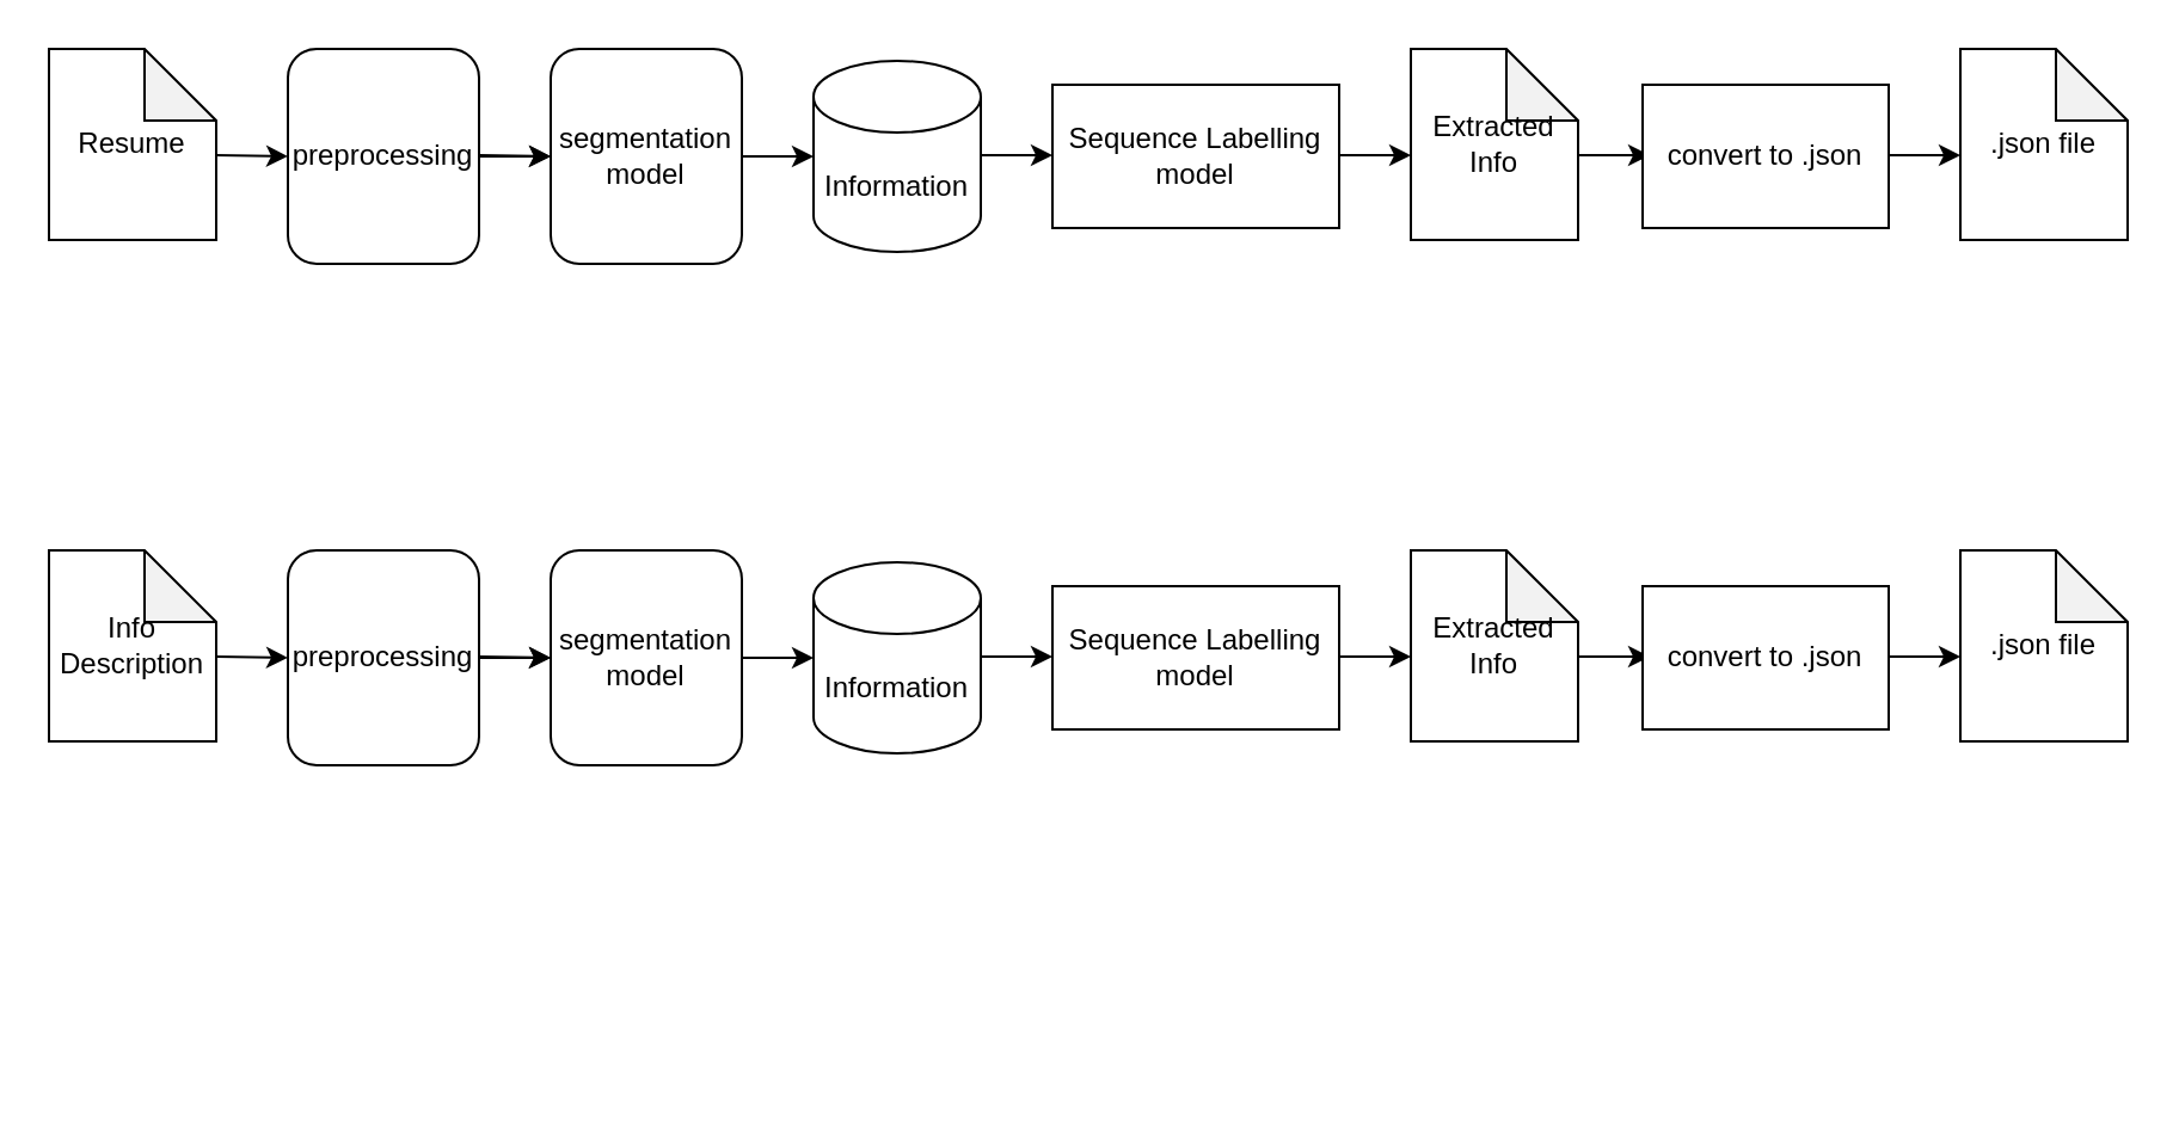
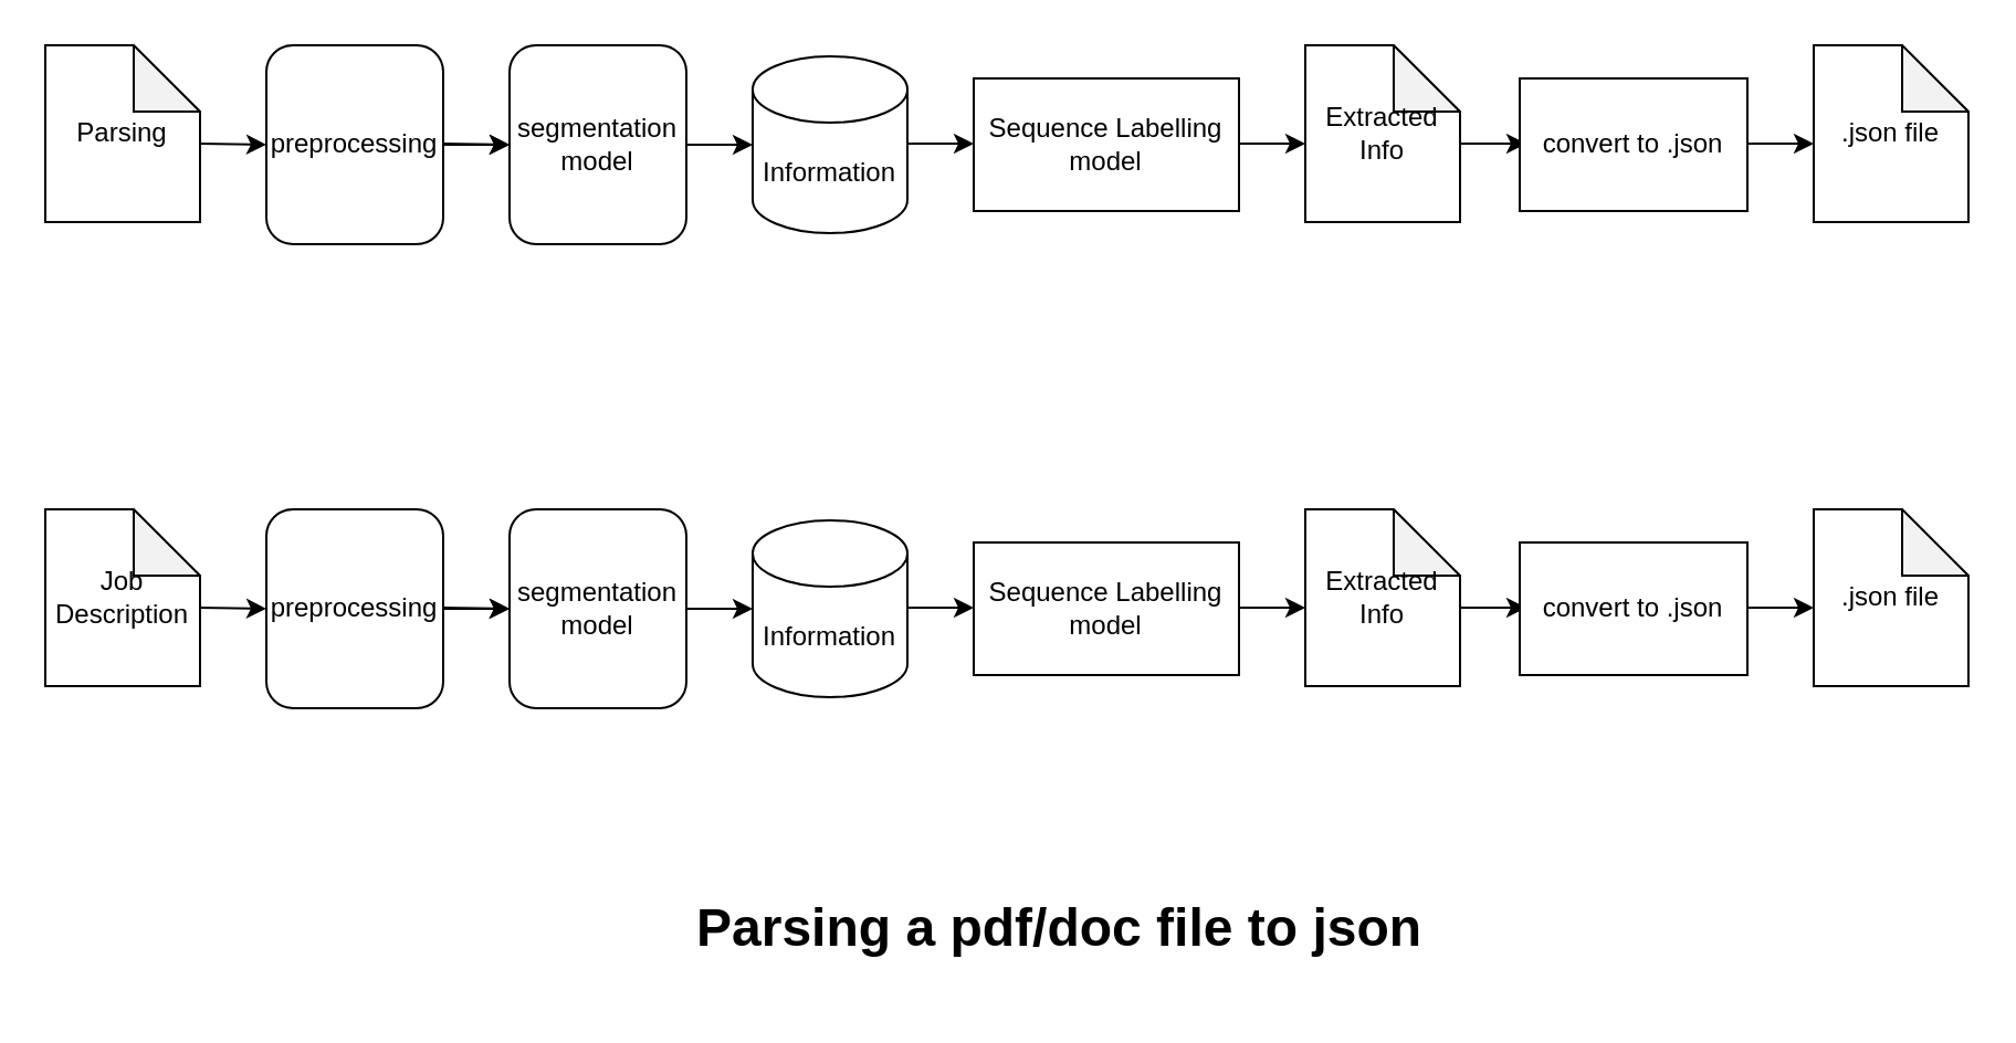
  <mxCell id="0" />
  <mxCell id="1" parent="0" />
  <mxCell id="2" value="" style="endArrow=classic;html=1;rounded=0;" edge="1" parent="1"><mxGeometry width="50" height="50" relative="1" as="geometry"><mxPoint x="90" y="64.5" as="sourcePoint" /><mxPoint x="120" y="65" as="targetPoint" /></mxGeometry></mxCell>
  <mxCell id="3" value="" style="edgeStyle=orthogonalEdgeStyle;rounded=0;orthogonalLoop=1;jettySize=auto;html=1;" edge="1" parent="1" source="4" target="6"><mxGeometry relative="1" as="geometry" /></mxCell>
  <mxCell id="4" value="preprocessing" style="rounded=1;whiteSpace=wrap;html=1;" vertex="1" parent="1"><mxGeometry x="120" y="20" width="80" height="90" as="geometry" /></mxCell>
  <mxCell id="5" value="" style="endArrow=classic;html=1;rounded=0;" edge="1" parent="1"><mxGeometry width="50" height="50" relative="1" as="geometry"><mxPoint x="200" y="64.5" as="sourcePoint" /><mxPoint x="230" y="65" as="targetPoint" /></mxGeometry></mxCell>
  <mxCell id="6" value="segmentation model" style="rounded=1;whiteSpace=wrap;html=1;" vertex="1" parent="1"><mxGeometry x="230" y="20" width="80" height="90" as="geometry" /></mxCell>
  <mxCell id="7" value="" style="endArrow=classic;html=1;rounded=0;exitX=1;exitY=0.5;exitDx=0;exitDy=0;" edge="1" parent="1" source="6"><mxGeometry width="50" height="50" relative="1" as="geometry"><mxPoint x="510" y="64.5" as="sourcePoint" /><mxPoint x="340" y="65" as="targetPoint" /></mxGeometry></mxCell>
  <mxCell id="8" value="Information" style="shape=cylinder3;whiteSpace=wrap;html=1;boundedLbl=1;backgroundOutline=1;size=15;" vertex="1" parent="1"><mxGeometry x="340" y="25" width="70" height="80" as="geometry" /></mxCell>
  <mxCell id="9" value="Sequence Labelling model" style="rounded=0;whiteSpace=wrap;html=1;" vertex="1" parent="1"><mxGeometry x="440" y="35" width="120" height="60" as="geometry" /></mxCell>
- <mxCell id="10" value="Resume" style="shape=note;whiteSpace=wrap;html=1;backgroundOutline=1;darkOpacity=0.05;" vertex="1" parent="1"><mxGeometry x="20" y="20" width="70" height="80" as="geometry" /></mxCell>
+ <mxCell id="10" value="Parsing" style="shape=note;whiteSpace=wrap;html=1;backgroundOutline=1;darkOpacity=0.05;" vertex="1" parent="1"><mxGeometry x="20" y="20" width="70" height="80" as="geometry" /></mxCell>
  <mxCell id="11" value="Extracted Info" style="shape=note;whiteSpace=wrap;html=1;backgroundOutline=1;darkOpacity=0.05;" vertex="1" parent="1"><mxGeometry x="590" y="20" width="70" height="80" as="geometry" /></mxCell>
  <mxCell id="12" value="" style="endArrow=classic;html=1;rounded=0;exitX=1;exitY=0.5;exitDx=0;exitDy=0;exitPerimeter=0;" edge="1" parent="1"><mxGeometry width="50" height="50" relative="1" as="geometry"><mxPoint x="560" y="64.5" as="sourcePoint" /><mxPoint x="590" y="64.5" as="targetPoint" /></mxGeometry></mxCell>
  <mxCell id="13" value="" style="endArrow=classic;html=1;rounded=0;exitX=1;exitY=0.5;exitDx=0;exitDy=0;exitPerimeter=0;" edge="1" parent="1"><mxGeometry width="50" height="50" relative="1" as="geometry"><mxPoint x="410" y="64.5" as="sourcePoint" /><mxPoint x="440" y="64.5" as="targetPoint" /></mxGeometry></mxCell>
  <mxCell id="14" value="" style="endArrow=classic;html=1;rounded=0;exitX=1;exitY=0.5;exitDx=0;exitDy=0;exitPerimeter=0;" edge="1" parent="1"><mxGeometry width="50" height="50" relative="1" as="geometry"><mxPoint x="660" y="64.5" as="sourcePoint" /><mxPoint x="690" y="64.5" as="targetPoint" /></mxGeometry></mxCell>
  <mxCell id="15" value="convert to .json" style="rounded=0;whiteSpace=wrap;html=1;" vertex="1" parent="1"><mxGeometry x="687" y="35" width="103" height="60" as="geometry" /></mxCell>
  <mxCell id="16" value="" style="endArrow=classic;html=1;rounded=0;exitX=1;exitY=0.5;exitDx=0;exitDy=0;exitPerimeter=0;" edge="1" parent="1"><mxGeometry width="50" height="50" relative="1" as="geometry"><mxPoint x="790" y="64.5" as="sourcePoint" /><mxPoint x="820" y="64.5" as="targetPoint" /></mxGeometry></mxCell>
  <mxCell id="17" value=".json file" style="shape=note;whiteSpace=wrap;html=1;backgroundOutline=1;darkOpacity=0.05;" vertex="1" parent="1"><mxGeometry x="820" y="20" width="70" height="80" as="geometry" /></mxCell>
+ <mxCell id="18" value="&lt;h1&gt;Parsing a pdf/doc file to json&lt;/h1&gt;" style="text;html=1;strokeColor=none;fillColor=none;spacing=5;spacingTop=-20;whiteSpace=wrap;overflow=hidden;rounded=0;" vertex="1" parent="1"><mxGeometry x="310" y="400" width="350" height="50" as="geometry" /></mxCell>
  <mxCell id="19" value="" style="endArrow=classic;html=1;rounded=0;" edge="1" parent="1"><mxGeometry width="50" height="50" relative="1" as="geometry"><mxPoint x="90" y="274.5" as="sourcePoint" /><mxPoint x="120" y="275" as="targetPoint" /></mxGeometry></mxCell>
  <mxCell id="20" value="" style="edgeStyle=orthogonalEdgeStyle;rounded=0;orthogonalLoop=1;jettySize=auto;html=1;" edge="1" parent="1" source="21" target="23"><mxGeometry relative="1" as="geometry" /></mxCell>
  <mxCell id="21" value="preprocessing" style="rounded=1;whiteSpace=wrap;html=1;" vertex="1" parent="1"><mxGeometry x="120" y="230" width="80" height="90" as="geometry" /></mxCell>
  <mxCell id="22" value="" style="endArrow=classic;html=1;rounded=0;" edge="1" parent="1"><mxGeometry width="50" height="50" relative="1" as="geometry"><mxPoint x="200" y="274.5" as="sourcePoint" /><mxPoint x="230" y="275" as="targetPoint" /></mxGeometry></mxCell>
  <mxCell id="23" value="segmentation model" style="rounded=1;whiteSpace=wrap;html=1;" vertex="1" parent="1"><mxGeometry x="230" y="230" width="80" height="90" as="geometry" /></mxCell>
  <mxCell id="24" value="" style="endArrow=classic;html=1;rounded=0;exitX=1;exitY=0.5;exitDx=0;exitDy=0;" edge="1" parent="1" source="23"><mxGeometry width="50" height="50" relative="1" as="geometry"><mxPoint x="510" y="274.5" as="sourcePoint" /><mxPoint x="340" y="275" as="targetPoint" /></mxGeometry></mxCell>
  <mxCell id="25" value="Information" style="shape=cylinder3;whiteSpace=wrap;html=1;boundedLbl=1;backgroundOutline=1;size=15;" vertex="1" parent="1"><mxGeometry x="340" y="235" width="70" height="80" as="geometry" /></mxCell>
  <mxCell id="26" value="Sequence Labelling model" style="rounded=0;whiteSpace=wrap;html=1;" vertex="1" parent="1"><mxGeometry x="440" y="245" width="120" height="60" as="geometry" /></mxCell>
- <mxCell id="27" value="Info Description" style="shape=note;whiteSpace=wrap;html=1;backgroundOutline=1;darkOpacity=0.05;" vertex="1" parent="1"><mxGeometry x="20" y="230" width="70" height="80" as="geometry" /></mxCell>
+ <mxCell id="27" value="Job Description" style="shape=note;whiteSpace=wrap;html=1;backgroundOutline=1;darkOpacity=0.05;" vertex="1" parent="1"><mxGeometry x="20" y="230" width="70" height="80" as="geometry" /></mxCell>
  <mxCell id="28" value="Extracted Info" style="shape=note;whiteSpace=wrap;html=1;backgroundOutline=1;darkOpacity=0.05;" vertex="1" parent="1"><mxGeometry x="590" y="230" width="70" height="80" as="geometry" /></mxCell>
  <mxCell id="29" value="" style="endArrow=classic;html=1;rounded=0;exitX=1;exitY=0.5;exitDx=0;exitDy=0;exitPerimeter=0;" edge="1" parent="1"><mxGeometry width="50" height="50" relative="1" as="geometry"><mxPoint x="560" y="274.5" as="sourcePoint" /><mxPoint x="590" y="274.5" as="targetPoint" /></mxGeometry></mxCell>
  <mxCell id="30" value="" style="endArrow=classic;html=1;rounded=0;exitX=1;exitY=0.5;exitDx=0;exitDy=0;exitPerimeter=0;" edge="1" parent="1"><mxGeometry width="50" height="50" relative="1" as="geometry"><mxPoint x="410" y="274.5" as="sourcePoint" /><mxPoint x="440" y="274.5" as="targetPoint" /></mxGeometry></mxCell>
  <mxCell id="31" value="" style="endArrow=classic;html=1;rounded=0;exitX=1;exitY=0.5;exitDx=0;exitDy=0;exitPerimeter=0;" edge="1" parent="1"><mxGeometry width="50" height="50" relative="1" as="geometry"><mxPoint x="660" y="274.5" as="sourcePoint" /><mxPoint x="690" y="274.5" as="targetPoint" /></mxGeometry></mxCell>
  <mxCell id="32" value="convert to .json" style="rounded=0;whiteSpace=wrap;html=1;" vertex="1" parent="1"><mxGeometry x="687" y="245" width="103" height="60" as="geometry" /></mxCell>
  <mxCell id="33" value="" style="endArrow=classic;html=1;rounded=0;exitX=1;exitY=0.5;exitDx=0;exitDy=0;exitPerimeter=0;" edge="1" parent="1"><mxGeometry width="50" height="50" relative="1" as="geometry"><mxPoint x="790" y="274.5" as="sourcePoint" /><mxPoint x="820" y="274.5" as="targetPoint" /></mxGeometry></mxCell>
  <mxCell id="34" value=".json file" style="shape=note;whiteSpace=wrap;html=1;backgroundOutline=1;darkOpacity=0.05;" vertex="1" parent="1"><mxGeometry x="820" y="230" width="70" height="80" as="geometry" /></mxCell>
